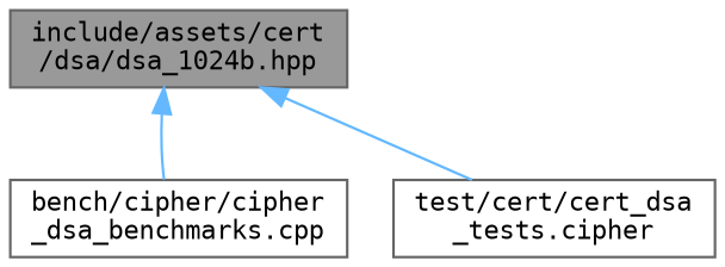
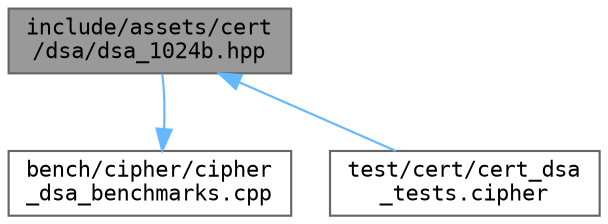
  digraph {
    fontname="DejaVu Sans Mono"
    node [color=grey40 fillcolor=white fontname="DejaVu Sans Mono" fontsize=10 shape=box style=filled]
    edge [color=steelblue1 dir=back fontname="DejaVu Sans Mono" fontsize=10 labelfontname=Helvetica labelfontsize=10 style=solid]
    n1 [color=gray40 fillcolor=grey60 fontcolor=black height=0.2 label="include/assets/cert\l/dsa/dsa_1024b.hpp" width=0.4]
    n2 [height=0.2 label="bench/cipher/cipher\l_dsa_benchmarks.cpp" width=0.4]
    n3 [height=0.2 label="test/cert/cert_dsa\l_tests.cipher" width=0.4]
-   n1 -> n2
+   n2 -> n1
    n1 -> n3
  }
